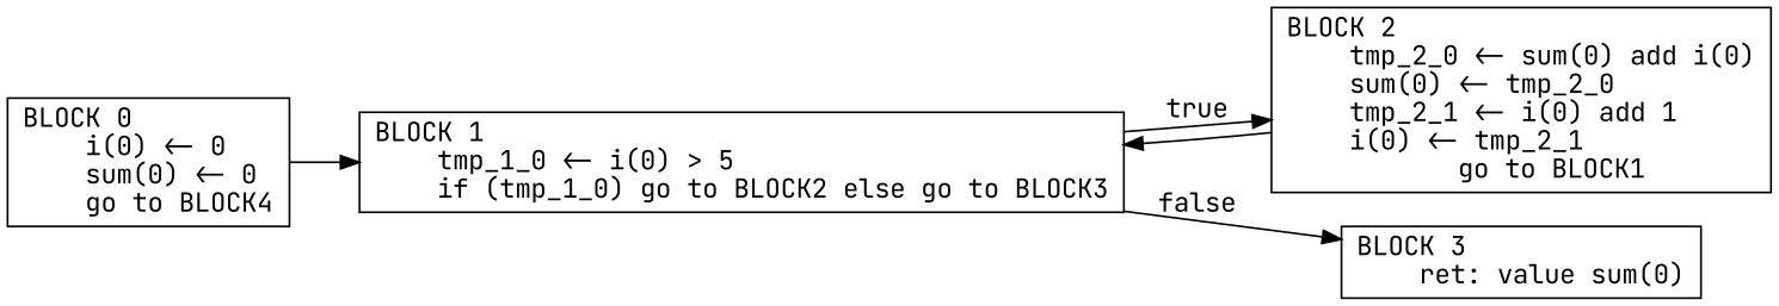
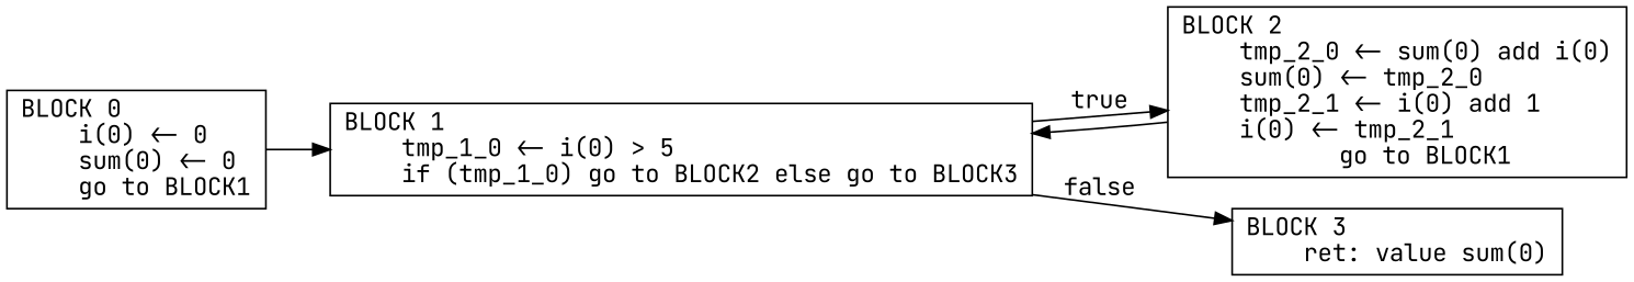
  digraph {
    rankdir=LR
    fontname="JetBrains Mono"
    node [nojustify=false shape=box fontname="JetBrains Mono"]
    edge [fontname="JetBrains Mono"]
-   n1 [label="BLOCK 0\l    i(0) <- 0\l    sum(0) <- 0\l    go to BLOCK4"]
+   n1 [label="BLOCK 0\l    i(0) <- 0\l    sum(0) <- 0\l    go to BLOCK1"]
    n2 [label="BLOCK 1\l    tmp_1_0 <- i(0) > 5\l    if (tmp_1_0) go to BLOCK2 else go to BLOCK3"]
    n3 [label="BLOCK 2\l    tmp_2_0 <- sum(0) add i(0)\l    sum(0) <- tmp_2_0\l    tmp_2_1 <- i(0) add 1\l    i(0) <- tmp_2_1\l    go to BLOCK1"]
    n4 [label="BLOCK 3\l    ret: value sum(0)"]
    n1 -> n2
    n2 -> n3 [label=true]
    n2 -> n4 [label=false]
    n3 -> n2
  }
